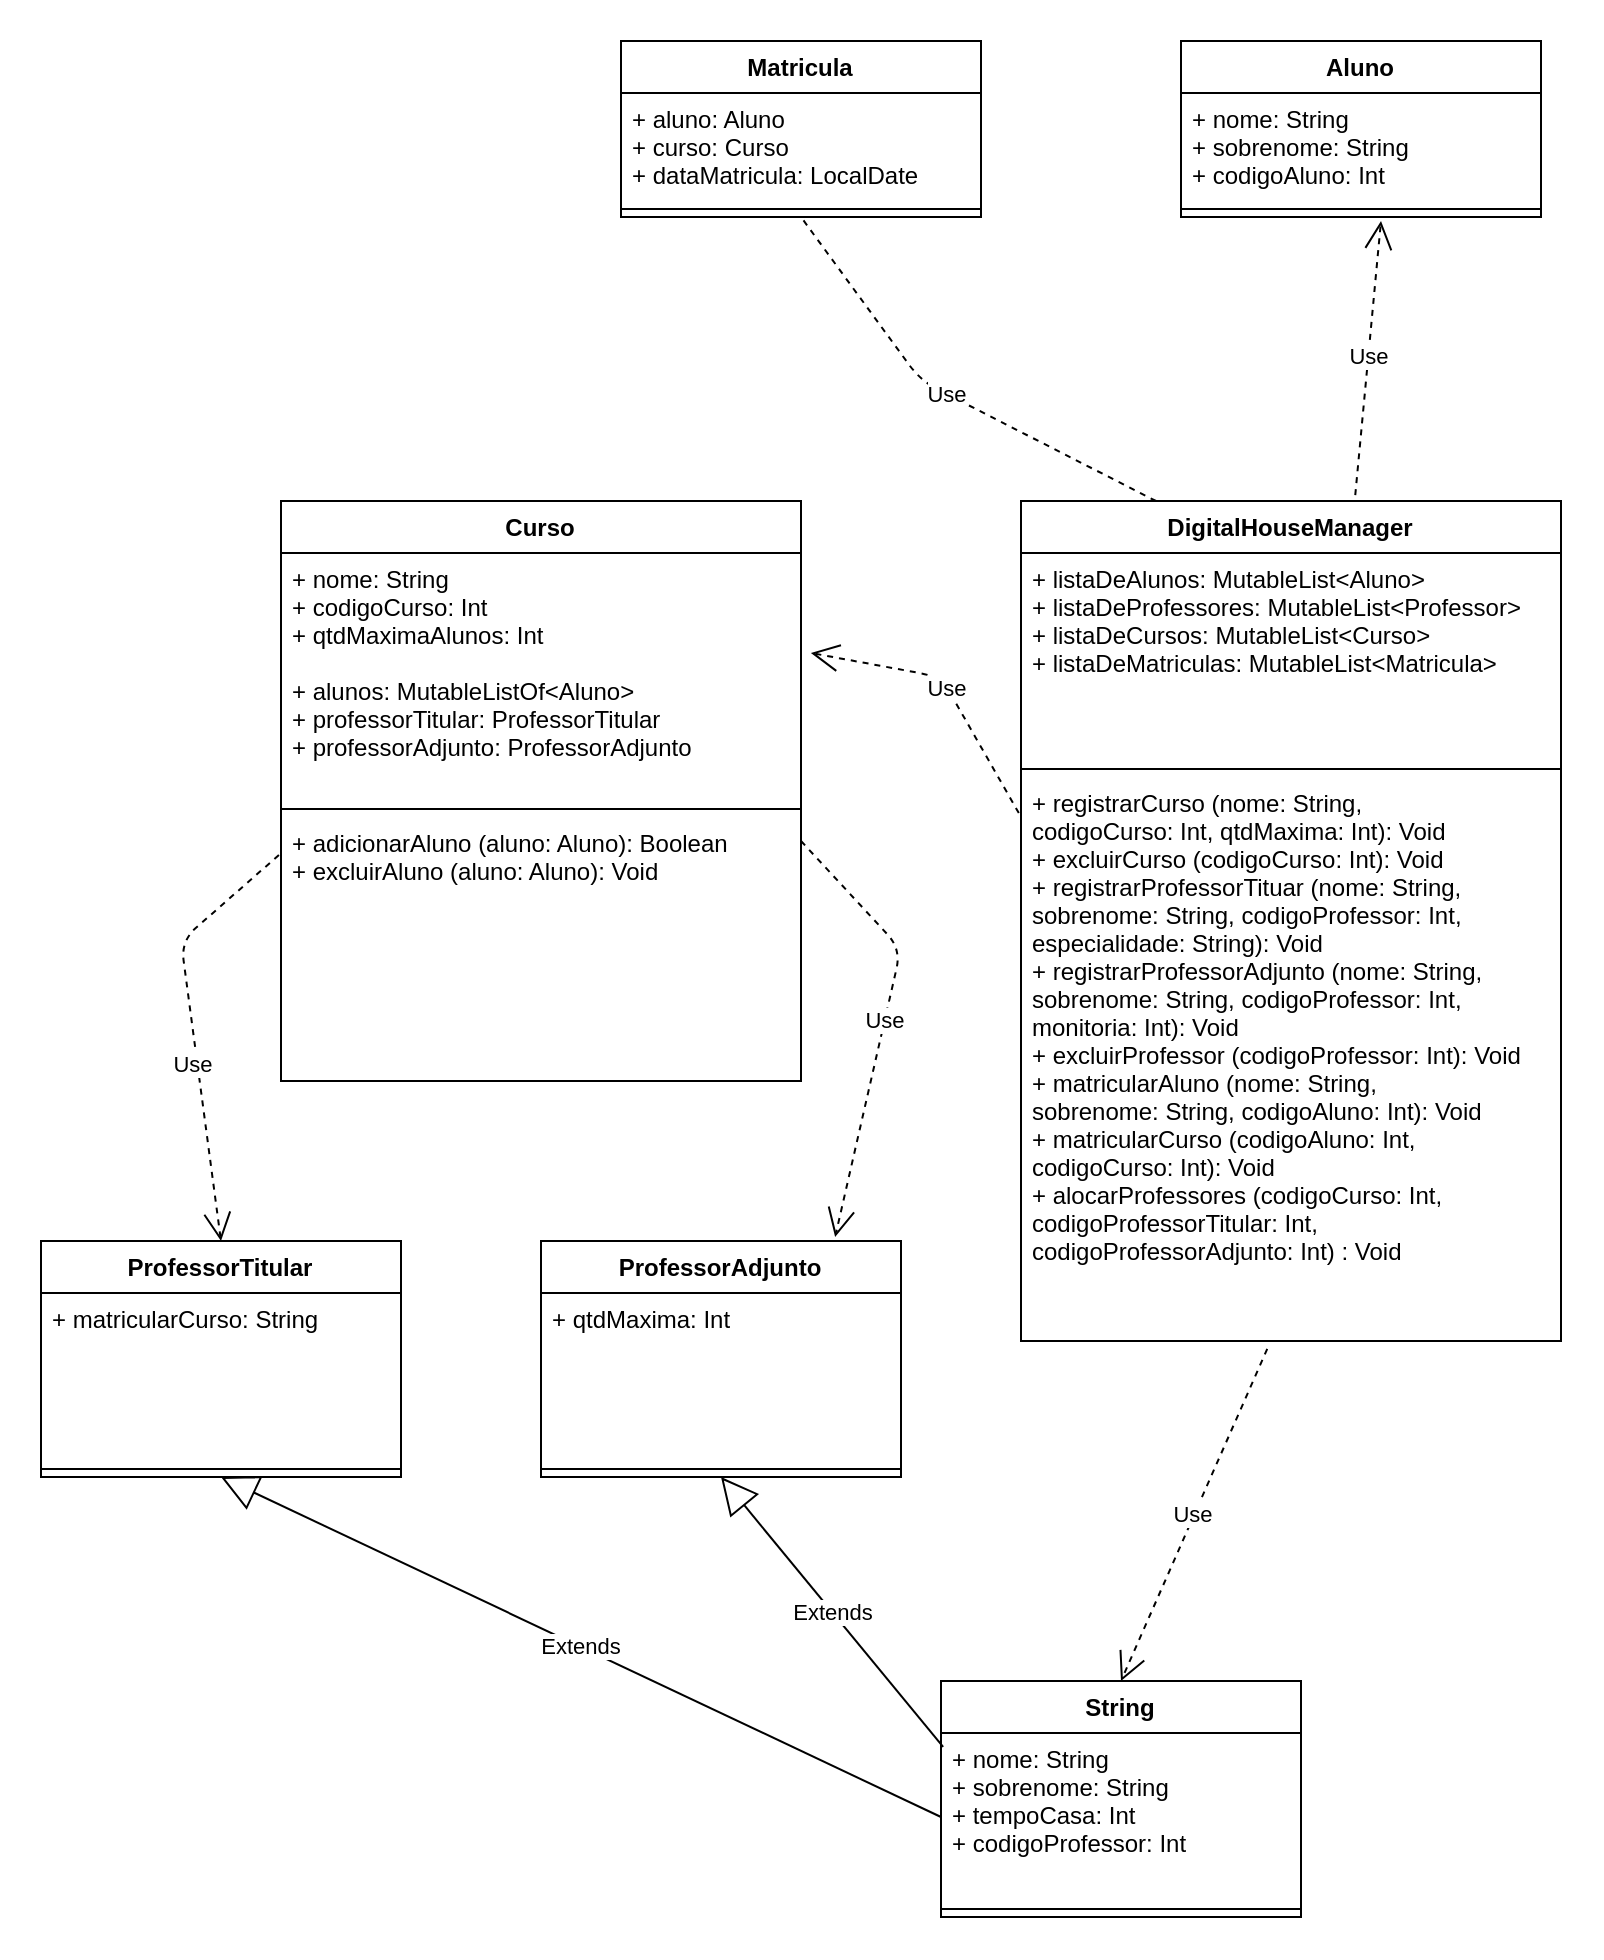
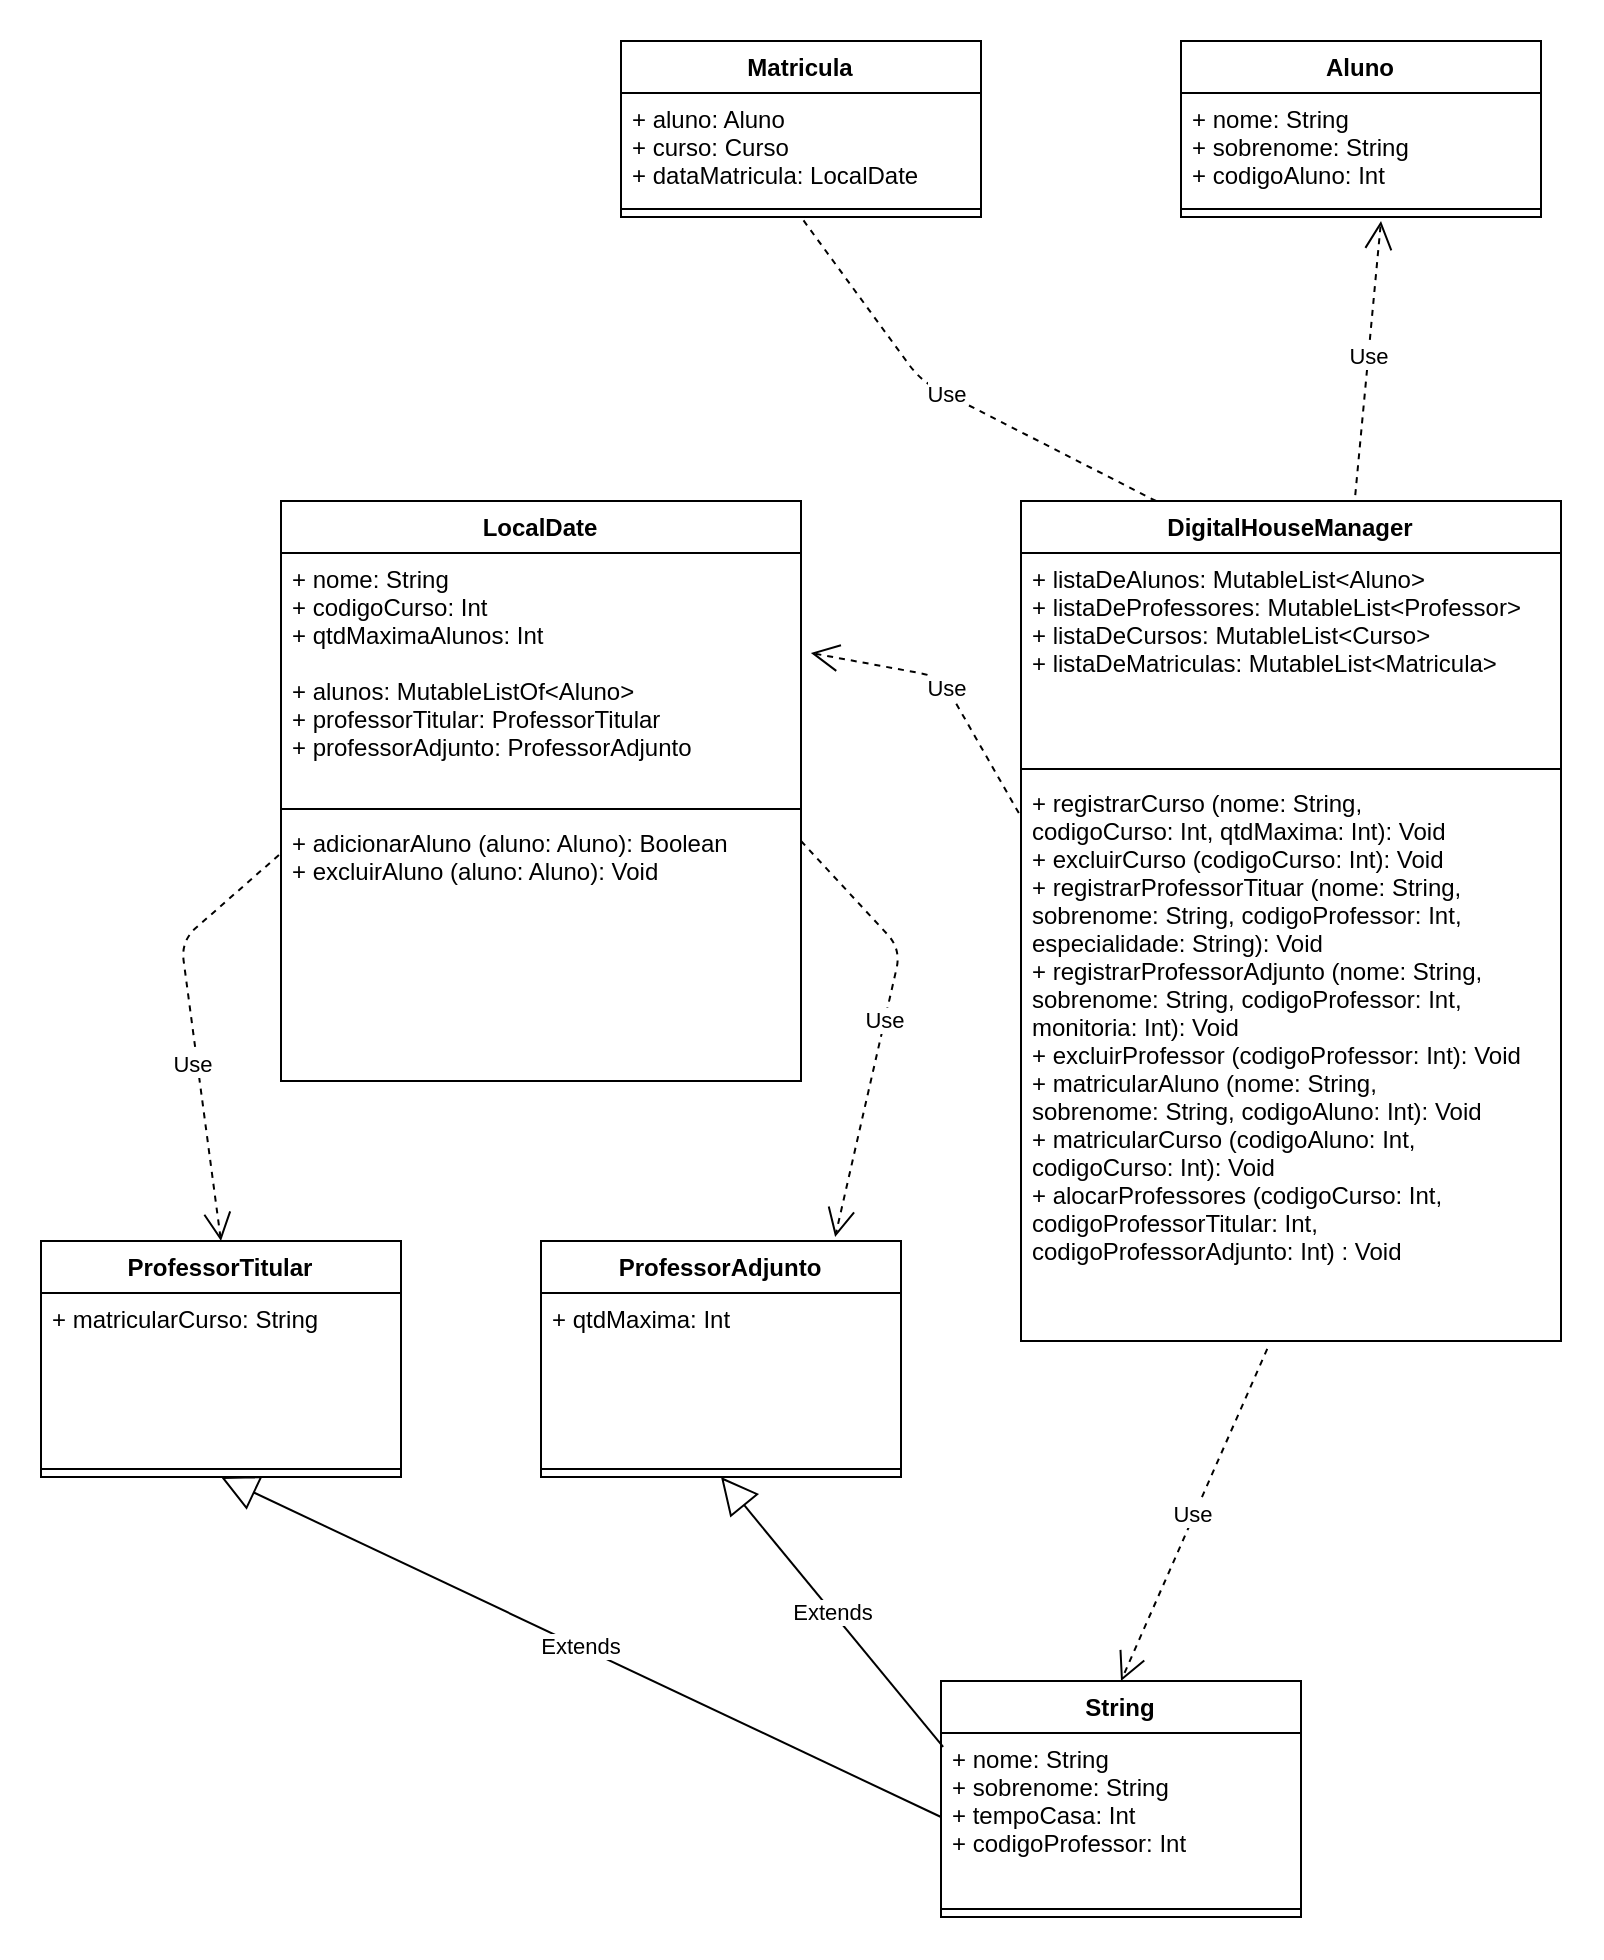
  <mxCell id="0" />
  <mxCell id="1" parent="0" />
- <mxCell id="2" value="Curso" style="swimlane;fontStyle=1;align=center;verticalAlign=top;childLayout=stackLayout;horizontal=1;startSize=26;horizontalStack=0;resizeParent=1;resizeParentMax=0;resizeLast=0;collapsible=1;marginBottom=0;" parent="1" vertex="1"><mxGeometry x="140" y="250" width="260" height="290" as="geometry" /></mxCell>
+ <mxCell id="2" value="LocalDate" style="swimlane;fontStyle=1;align=center;verticalAlign=top;childLayout=stackLayout;horizontal=1;startSize=26;horizontalStack=0;resizeParent=1;resizeParentMax=0;resizeLast=0;collapsible=1;marginBottom=0;" parent="1" vertex="1"><mxGeometry x="140" y="250" width="260" height="290" as="geometry" /></mxCell>
  <mxCell id="3" value="+ nome: String&#10;+ codigoCurso: Int&#10;+ qtdMaximaAlunos: Int&#10;&#10;+ alunos: MutableListOf&lt;Aluno&gt;&#10;+ professorTitular: ProfessorTitular&#10;+ professorAdjunto: ProfessorAdjunto&#10;" style="text;strokeColor=none;fillColor=none;align=left;verticalAlign=top;spacingLeft=4;spacingRight=4;overflow=hidden;rotatable=0;points=[[0,0.5],[1,0.5]];portConstraint=eastwest;" parent="2" vertex="1"><mxGeometry y="26" width="260" height="124" as="geometry" /></mxCell>
  <mxCell id="4" value="" style="line;strokeWidth=1;fillColor=none;align=left;verticalAlign=middle;spacingTop=-1;spacingLeft=3;spacingRight=3;rotatable=0;labelPosition=right;points=[];portConstraint=eastwest;" parent="2" vertex="1"><mxGeometry y="150" width="260" height="8" as="geometry" /></mxCell>
  <mxCell id="5" value="+ adicionarAluno (aluno: Aluno): Boolean&#10;+ excluirAluno (aluno: Aluno): Void" style="text;strokeColor=none;fillColor=none;align=left;verticalAlign=top;spacingLeft=4;spacingRight=4;overflow=hidden;rotatable=0;points=[[0,0.5],[1,0.5]];portConstraint=eastwest;" parent="2" vertex="1"><mxGeometry y="158" width="260" height="132" as="geometry" /></mxCell>
  <mxCell id="6" value="Aluno" style="swimlane;fontStyle=1;align=center;verticalAlign=top;childLayout=stackLayout;horizontal=1;startSize=26;horizontalStack=0;resizeParent=1;resizeParentMax=0;resizeLast=0;collapsible=1;marginBottom=0;" parent="1" vertex="1"><mxGeometry x="590" y="20" width="180" height="88" as="geometry" /></mxCell>
  <mxCell id="7" value="+ nome: String&#10;+ sobrenome: String&#10;+ codigoAluno: Int" style="text;strokeColor=none;fillColor=none;align=left;verticalAlign=top;spacingLeft=4;spacingRight=4;overflow=hidden;rotatable=0;points=[[0,0.5],[1,0.5]];portConstraint=eastwest;" parent="6" vertex="1"><mxGeometry y="26" width="180" height="54" as="geometry" /></mxCell>
  <mxCell id="8" value="" style="line;strokeWidth=1;fillColor=none;align=left;verticalAlign=middle;spacingTop=-1;spacingLeft=3;spacingRight=3;rotatable=0;labelPosition=right;points=[];portConstraint=eastwest;" parent="6" vertex="1"><mxGeometry y="80" width="180" height="8" as="geometry" /></mxCell>
  <mxCell id="9" value="Matricula" style="swimlane;fontStyle=1;align=center;verticalAlign=top;childLayout=stackLayout;horizontal=1;startSize=26;horizontalStack=0;resizeParent=1;resizeParentMax=0;resizeLast=0;collapsible=1;marginBottom=0;" parent="1" vertex="1"><mxGeometry x="310" y="20" width="180" height="88" as="geometry" /></mxCell>
  <mxCell id="10" value="+ aluno: Aluno&#10;+ curso: Curso&#10;+ dataMatricula: LocalDate" style="text;strokeColor=none;fillColor=none;align=left;verticalAlign=top;spacingLeft=4;spacingRight=4;overflow=hidden;rotatable=0;points=[[0,0.5],[1,0.5]];portConstraint=eastwest;" parent="9" vertex="1"><mxGeometry y="26" width="180" height="54" as="geometry" /></mxCell>
  <mxCell id="11" value="" style="line;strokeWidth=1;fillColor=none;align=left;verticalAlign=middle;spacingTop=-1;spacingLeft=3;spacingRight=3;rotatable=0;labelPosition=right;points=[];portConstraint=eastwest;" parent="9" vertex="1"><mxGeometry y="80" width="180" height="8" as="geometry" /></mxCell>
  <mxCell id="12" value="ProfessorTitular" style="swimlane;fontStyle=1;align=center;verticalAlign=top;childLayout=stackLayout;horizontal=1;startSize=26;horizontalStack=0;resizeParent=1;resizeParentMax=0;resizeLast=0;collapsible=1;marginBottom=0;" parent="1" vertex="1"><mxGeometry x="20" y="620" width="180" height="118" as="geometry" /></mxCell>
  <mxCell id="13" value="+ matricularCurso: String" style="text;strokeColor=none;fillColor=none;align=left;verticalAlign=top;spacingLeft=4;spacingRight=4;overflow=hidden;rotatable=0;points=[[0,0.5],[1,0.5]];portConstraint=eastwest;" parent="12" vertex="1"><mxGeometry y="26" width="180" height="84" as="geometry" /></mxCell>
  <mxCell id="14" value="" style="line;strokeWidth=1;fillColor=none;align=left;verticalAlign=middle;spacingTop=-1;spacingLeft=3;spacingRight=3;rotatable=0;labelPosition=right;points=[];portConstraint=eastwest;" parent="12" vertex="1"><mxGeometry y="110" width="180" height="8" as="geometry" /></mxCell>
  <mxCell id="15" value="ProfessorAdjunto" style="swimlane;fontStyle=1;align=center;verticalAlign=top;childLayout=stackLayout;horizontal=1;startSize=26;horizontalStack=0;resizeParent=1;resizeParentMax=0;resizeLast=0;collapsible=1;marginBottom=0;" parent="1" vertex="1"><mxGeometry x="270" y="620" width="180" height="118" as="geometry" /></mxCell>
  <mxCell id="16" value="+ qtdMaxima: Int" style="text;strokeColor=none;fillColor=none;align=left;verticalAlign=top;spacingLeft=4;spacingRight=4;overflow=hidden;rotatable=0;points=[[0,0.5],[1,0.5]];portConstraint=eastwest;" parent="15" vertex="1"><mxGeometry y="26" width="180" height="84" as="geometry" /></mxCell>
  <mxCell id="17" value="" style="line;strokeWidth=1;fillColor=none;align=left;verticalAlign=middle;spacingTop=-1;spacingLeft=3;spacingRight=3;rotatable=0;labelPosition=right;points=[];portConstraint=eastwest;" parent="15" vertex="1"><mxGeometry y="110" width="180" height="8" as="geometry" /></mxCell>
  <mxCell id="18" value="DigitalHouseManager" style="swimlane;fontStyle=1;align=center;verticalAlign=top;childLayout=stackLayout;horizontal=1;startSize=26;horizontalStack=0;resizeParent=1;resizeParentMax=0;resizeLast=0;collapsible=1;marginBottom=0;" parent="1" vertex="1"><mxGeometry x="510" y="250" width="270" height="420" as="geometry" /></mxCell>
  <mxCell id="19" value="+ listaDeAlunos: MutableList&lt;Aluno&gt;&#10;+ listaDeProfessores: MutableList&lt;Professor&gt;&#10;+ listaDeCursos: MutableList&lt;Curso&gt;&#10;+ listaDeMatriculas: MutableList&lt;Matricula&gt;" style="text;strokeColor=none;fillColor=none;align=left;verticalAlign=top;spacingLeft=4;spacingRight=4;overflow=hidden;rotatable=0;points=[[0,0.5],[1,0.5]];portConstraint=eastwest;" parent="18" vertex="1"><mxGeometry y="26" width="270" height="104" as="geometry" /></mxCell>
  <mxCell id="20" value="" style="line;strokeWidth=1;fillColor=none;align=left;verticalAlign=middle;spacingTop=-1;spacingLeft=3;spacingRight=3;rotatable=0;labelPosition=right;points=[];portConstraint=eastwest;" parent="18" vertex="1"><mxGeometry y="130" width="270" height="8" as="geometry" /></mxCell>
  <mxCell id="21" value="+ registrarCurso (nome: String, &#10;codigoCurso: Int, qtdMaxima: Int): Void&#10;+ excluirCurso (codigoCurso: Int): Void&#10;+ registrarProfessorTituar (nome: String, &#10;sobrenome: String, codigoProfessor: Int, &#10;especialidade: String): Void&#10;+ registrarProfessorAdjunto (nome: String, &#10;sobrenome: String, codigoProfessor: Int, &#10;monitoria: Int): Void&#10;+ excluirProfessor (codigoProfessor: Int): Void&#10;+ matricularAluno (nome: String, &#10;sobrenome: String, codigoAluno: Int): Void&#10;+ matricularCurso (codigoAluno: Int, &#10;codigoCurso: Int): Void&#10;+ alocarProfessores (codigoCurso: Int,&#10;codigoProfessorTitular: Int, &#10;codigoProfessorAdjunto: Int) : Void&#10;&#10;" style="text;strokeColor=none;fillColor=none;align=left;verticalAlign=top;spacingLeft=4;spacingRight=4;overflow=hidden;rotatable=0;points=[[0,0.5],[1,0.5]];portConstraint=eastwest;" parent="18" vertex="1"><mxGeometry y="138" width="270" height="282" as="geometry" /></mxCell>
  <mxCell id="22" value="String" style="swimlane;fontStyle=1;align=center;verticalAlign=top;childLayout=stackLayout;horizontal=1;startSize=26;horizontalStack=0;resizeParent=1;resizeParentMax=0;resizeLast=0;collapsible=1;marginBottom=0;" parent="1" vertex="1"><mxGeometry x="470" y="840" width="180" height="118" as="geometry" /></mxCell>
  <mxCell id="23" value="+ nome: String&#10;+ sobrenome: String&#10;+ tempoCasa: Int&#10;+ codigoProfessor: Int" style="text;strokeColor=none;fillColor=none;align=left;verticalAlign=top;spacingLeft=4;spacingRight=4;overflow=hidden;rotatable=0;points=[[0,0.5],[1,0.5]];portConstraint=eastwest;" parent="22" vertex="1"><mxGeometry y="26" width="180" height="84" as="geometry" /></mxCell>
  <mxCell id="24" value="" style="line;strokeWidth=1;fillColor=none;align=left;verticalAlign=middle;spacingTop=-1;spacingLeft=3;spacingRight=3;rotatable=0;labelPosition=right;points=[];portConstraint=eastwest;" parent="22" vertex="1"><mxGeometry y="110" width="180" height="8" as="geometry" /></mxCell>
  <mxCell id="25" value="Extends" style="endArrow=block;endSize=16;endFill=0;html=1;entryX=0.5;entryY=1;entryDx=0;entryDy=0;exitX=0;exitY=0.5;exitDx=0;exitDy=0;" edge="1" parent="1" source="23" target="12"><mxGeometry width="160" relative="1" as="geometry"><mxPoint x="420" y="680" as="sourcePoint" /><mxPoint x="580" y="680" as="targetPoint" /></mxGeometry></mxCell>
  <mxCell id="26" value="Extends" style="endArrow=block;endSize=16;endFill=0;html=1;entryX=0.5;entryY=1;entryDx=0;entryDy=0;exitX=0.006;exitY=0.083;exitDx=0;exitDy=0;exitPerimeter=0;" edge="1" parent="1" source="23" target="15"><mxGeometry width="160" relative="1" as="geometry"><mxPoint x="420" y="760" as="sourcePoint" /><mxPoint x="580" y="760" as="targetPoint" /></mxGeometry></mxCell>
  <mxCell id="27" value="Use" style="endArrow=open;endSize=12;dashed=1;html=1;exitX=-0.004;exitY=0.144;exitDx=0;exitDy=0;exitPerimeter=0;entryX=0.5;entryY=0;entryDx=0;entryDy=0;" edge="1" parent="1" source="5" target="12"><mxGeometry x="0.174" y="-2" width="160" relative="1" as="geometry"><mxPoint x="420" y="560" as="sourcePoint" /><mxPoint x="580" y="560" as="targetPoint" /><Array as="points"><mxPoint x="90" y="470" /></Array><mxPoint as="offset" /></mxGeometry></mxCell>
  <mxCell id="28" value="Use" style="endArrow=open;endSize=12;dashed=1;html=1;exitX=1;exitY=0.091;exitDx=0;exitDy=0;exitPerimeter=0;entryX=0.817;entryY=-0.017;entryDx=0;entryDy=0;entryPerimeter=0;" edge="1" parent="1" source="5" target="15"><mxGeometry width="160" relative="1" as="geometry"><mxPoint x="420" y="560" as="sourcePoint" /><mxPoint x="580" y="560" as="targetPoint" /><Array as="points"><mxPoint x="450" y="474" /></Array></mxGeometry></mxCell>
  <mxCell id="29" value="Use" style="endArrow=none;endSize=12;dashed=1;html=1;exitX=0.25;exitY=0;exitDx=0;exitDy=0;entryX=0.5;entryY=1;entryDx=0;entryDy=0;" edge="1" parent="1" source="18" target="9"><mxGeometry width="160" relative="1" as="geometry"><mxPoint x="420" y="160" as="sourcePoint" /><mxPoint x="580" y="160" as="targetPoint" /><Array as="points"><mxPoint x="460" y="190" /></Array></mxGeometry></mxCell>
  <mxCell id="30" value="Use" style="endArrow=open;endSize=12;dashed=1;html=1;exitX=0.619;exitY=-0.007;exitDx=0;exitDy=0;exitPerimeter=0;" edge="1" parent="1" source="18"><mxGeometry width="160" relative="1" as="geometry"><mxPoint x="420" y="260" as="sourcePoint" /><mxPoint x="690" y="110" as="targetPoint" /></mxGeometry></mxCell>
  <mxCell id="31" value="Use" style="endArrow=open;endSize=12;dashed=1;html=1;entryX=1.019;entryY=0.403;entryDx=0;entryDy=0;entryPerimeter=0;exitX=-0.004;exitY=0.064;exitDx=0;exitDy=0;exitPerimeter=0;" edge="1" parent="1" source="21" target="3"><mxGeometry width="160" relative="1" as="geometry"><mxPoint x="420" y="360" as="sourcePoint" /><mxPoint x="580" y="360" as="targetPoint" /><Array as="points"><mxPoint x="470" y="338" /></Array></mxGeometry></mxCell>
  <mxCell id="32" value="Use" style="endArrow=open;endSize=12;dashed=1;html=1;exitX=0.456;exitY=1.014;exitDx=0;exitDy=0;exitPerimeter=0;entryX=0.5;entryY=0;entryDx=0;entryDy=0;" edge="1" parent="1" source="21" target="22"><mxGeometry width="160" relative="1" as="geometry"><mxPoint x="650" y="750" as="sourcePoint" /><mxPoint x="580" y="760" as="targetPoint" /></mxGeometry></mxCell>
